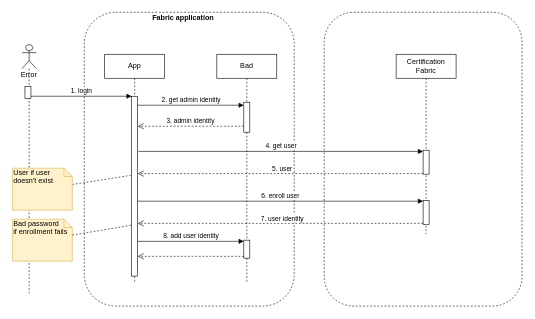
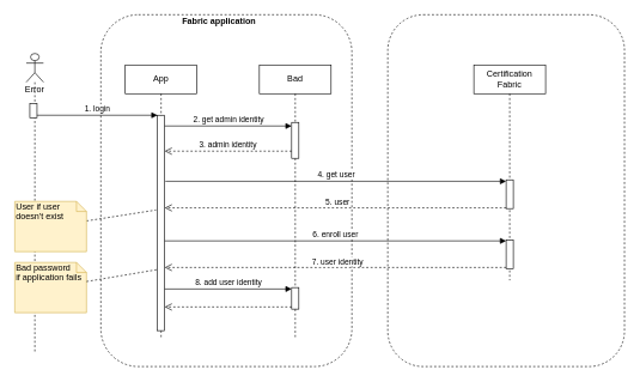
  <mxCell id="0" />
  <mxCell id="1" parent="0" />
  <mxCell id="2" value="" style="rounded=1;whiteSpace=wrap;html=1;fillColor=none;dashed=1;" parent="1" vertex="1"><mxGeometry x="540" y="20" width="330" height="490" as="geometry" /></mxCell>
  <mxCell id="3" value="" style="rounded=1;whiteSpace=wrap;html=1;fillColor=none;dashed=1;" parent="1" vertex="1"><mxGeometry x="140" y="20" width="350" height="490" as="geometry" /></mxCell>
  <mxCell id="4" value="App" style="shape=umlLifeline;perimeter=lifelinePerimeter;whiteSpace=wrap;html=1;container=1;collapsible=0;recursiveResize=0;outlineConnect=0;" parent="1" vertex="1"><mxGeometry x="174" y="90" width="100" height="380" as="geometry" /></mxCell>
  <mxCell id="5" value="" style="html=1;points=[];perimeter=orthogonalPerimeter;" parent="4" vertex="1"><mxGeometry x="45" y="70" width="10" height="300" as="geometry" /></mxCell>
  <mxCell id="6" value="Bad" style="shape=umlLifeline;perimeter=lifelinePerimeter;whiteSpace=wrap;html=1;container=1;collapsible=0;recursiveResize=0;outlineConnect=0;" parent="1" vertex="1"><mxGeometry x="361" y="90" width="100" height="380" as="geometry" /></mxCell>
  <mxCell id="7" value="" style="html=1;points=[];perimeter=orthogonalPerimeter;" parent="6" vertex="1"><mxGeometry x="45" y="80" width="10" height="50" as="geometry" /></mxCell>
  <mxCell id="8" value="" style="html=1;points=[];perimeter=orthogonalPerimeter;" vertex="1" parent="6"><mxGeometry x="45" y="310" width="10" height="30" as="geometry" /></mxCell>
  <mxCell id="9" value="Certification&lt;br&gt;Fabric" style="shape=umlLifeline;perimeter=lifelinePerimeter;whiteSpace=wrap;html=1;container=1;collapsible=0;recursiveResize=0;outlineConnect=0;" parent="1" vertex="1"><mxGeometry x="660" y="90" width="100" height="300" as="geometry" /></mxCell>
  <mxCell id="10" value="" style="html=1;points=[];perimeter=orthogonalPerimeter;" parent="9" vertex="1"><mxGeometry x="45" y="160" width="10" height="40" as="geometry" /></mxCell>
  <mxCell id="11" value="" style="html=1;points=[];perimeter=orthogonalPerimeter;" vertex="1" parent="9"><mxGeometry x="45" y="244" width="10" height="40" as="geometry" /></mxCell>
  <mxCell id="12" value="2. get admin identity" style="html=1;verticalAlign=bottom;endArrow=block;" parent="1" edge="1"><mxGeometry width="80" relative="1" as="geometry"><mxPoint x="229" y="175" as="sourcePoint" /><mxPoint x="406" y="175" as="targetPoint" /></mxGeometry></mxCell>
  <mxCell id="13" value="3. admin identity" style="html=1;verticalAlign=bottom;endArrow=open;dashed=1;endSize=8;" parent="1" edge="1"><mxGeometry relative="1" as="geometry"><mxPoint x="406" y="210" as="sourcePoint" /><mxPoint x="229" y="210" as="targetPoint" /></mxGeometry></mxCell>
  <mxCell id="14" value="&lt;b&gt;Fabric application&lt;/b&gt;" style="text;html=1;strokeColor=none;fillColor=none;align=center;verticalAlign=middle;whiteSpace=wrap;rounded=0;dashed=1;" parent="1" vertex="1"><mxGeometry x="250" y="20" width="110" height="20" as="geometry" /></mxCell>
  <mxCell id="15" value="Error" style="shape=umlLifeline;participant=umlActor;perimeter=lifelinePerimeter;whiteSpace=wrap;html=1;container=1;collapsible=0;recursiveResize=0;verticalAlign=top;spacingTop=36;outlineConnect=0;size=40;" parent="1" vertex="1"><mxGeometry x="36" y="74" width="24" height="416" as="geometry" /></mxCell>
  <mxCell id="16" value="" style="html=1;points=[];perimeter=orthogonalPerimeter;" parent="15" vertex="1"><mxGeometry x="5" y="70" width="10" height="20" as="geometry" /></mxCell>
  <mxCell id="17" value="4. get user" style="html=1;verticalAlign=bottom;endArrow=block;exitX=1.1;exitY=0.5;exitDx=0;exitDy=0;exitPerimeter=0;" parent="1" edge="1"><mxGeometry width="80" relative="1" as="geometry"><mxPoint x="230" y="252" as="sourcePoint" /><mxPoint x="705" y="252" as="targetPoint" /></mxGeometry></mxCell>
  <mxCell id="18" value="" style="html=1;verticalAlign=bottom;endArrow=open;dashed=1;endSize=8;" parent="1" edge="1"><mxGeometry relative="1" as="geometry"><mxPoint x="705" y="289" as="sourcePoint" /><mxPoint x="229" y="289" as="targetPoint" /></mxGeometry></mxCell>
  <mxCell id="19" value="5. user" style="edgeLabel;html=1;align=center;verticalAlign=middle;resizable=0;points=[];" vertex="1" connectable="0" parent="18"><mxGeometry x="-0.076" y="-4" relative="1" as="geometry"><mxPoint x="-16" y="-5" as="offset" /></mxGeometry></mxCell>
  <mxCell id="20" value="1. login" style="html=1;verticalAlign=bottom;endArrow=block;" parent="1" source="16" target="5" edge="1"><mxGeometry width="80" relative="1" as="geometry"><mxPoint x="30" y="144" as="sourcePoint" /><mxPoint x="110" y="144" as="targetPoint" /></mxGeometry></mxCell>
  <mxCell id="21" value="" style="rounded=0;orthogonalLoop=1;jettySize=auto;html=1;endArrow=none;endFill=0;dashed=1;entryX=-0.2;entryY=0.44;entryDx=0;entryDy=0;entryPerimeter=0;" edge="1" parent="1" source="22" target="5"><mxGeometry relative="1" as="geometry" /></mxCell>
  <mxCell id="22" value="User if user&lt;br&gt;doesn't exist" style="shape=note;whiteSpace=wrap;html=1;size=14;verticalAlign=top;align=left;spacingTop=-6;fillColor=#fff2cc;strokeColor=#d6b656;" vertex="1" parent="1"><mxGeometry x="20" y="280" width="100" height="70" as="geometry" /></mxCell>
  <mxCell id="23" value="6. enroll user" style="html=1;verticalAlign=bottom;endArrow=block;" edge="1" parent="1"><mxGeometry width="80" relative="1" as="geometry"><mxPoint x="229" y="335" as="sourcePoint" /><mxPoint x="705" y="335" as="targetPoint" /></mxGeometry></mxCell>
  <mxCell id="24" value="" style="html=1;verticalAlign=bottom;endArrow=open;dashed=1;endSize=8;" edge="1" parent="1"><mxGeometry relative="1" as="geometry"><mxPoint x="705" y="372" as="sourcePoint" /><mxPoint x="229" y="372" as="targetPoint" /></mxGeometry></mxCell>
  <mxCell id="25" value="7. user identity" style="edgeLabel;html=1;align=center;verticalAlign=middle;resizable=0;points=[];" vertex="1" connectable="0" parent="24"><mxGeometry x="-0.076" y="-4" relative="1" as="geometry"><mxPoint x="-16" y="-5" as="offset" /></mxGeometry></mxCell>
- <mxCell id="26" value="Bad password&lt;br&gt;if enrollment fails" style="shape=note;whiteSpace=wrap;html=1;size=14;verticalAlign=top;align=left;spacingTop=-6;fillColor=#fff2cc;strokeColor=#d6b656;" vertex="1" parent="1"><mxGeometry x="20" y="365" width="100" height="70" as="geometry" /></mxCell>
+ <mxCell id="26" value="Bad password&lt;br&gt;if application fails" style="shape=note;whiteSpace=wrap;html=1;size=14;verticalAlign=top;align=left;spacingTop=-6;fillColor=#fff2cc;strokeColor=#d6b656;" vertex="1" parent="1"><mxGeometry x="20" y="365" width="100" height="70" as="geometry" /></mxCell>
  <mxCell id="27" value="" style="rounded=0;orthogonalLoop=1;jettySize=auto;html=1;endArrow=none;endFill=0;dashed=1;entryX=-0.1;entryY=0.717;entryDx=0;entryDy=0;entryPerimeter=0;" edge="1" parent="1" source="26" target="5"><mxGeometry relative="1" as="geometry"><mxPoint x="130" y="316.584" as="sourcePoint" /><mxPoint x="229" y="299.92" as="targetPoint" /></mxGeometry></mxCell>
  <mxCell id="28" value="8. add user identity" style="html=1;verticalAlign=bottom;endArrow=block;" edge="1" parent="1"><mxGeometry width="80" relative="1" as="geometry"><mxPoint x="229" y="402" as="sourcePoint" /><mxPoint x="406" y="402" as="targetPoint" /></mxGeometry></mxCell>
  <mxCell id="29" value="" style="html=1;verticalAlign=bottom;endArrow=open;dashed=1;endSize=8;" edge="1" parent="1"><mxGeometry relative="1" as="geometry"><mxPoint x="406" y="427" as="sourcePoint" /><mxPoint x="229" y="427" as="targetPoint" /><Array as="points"><mxPoint x="340" y="427" /><mxPoint x="310" y="427" /></Array></mxGeometry></mxCell>
